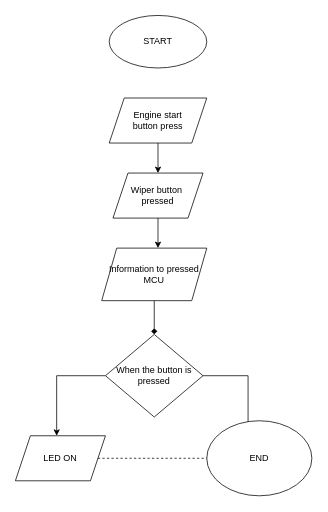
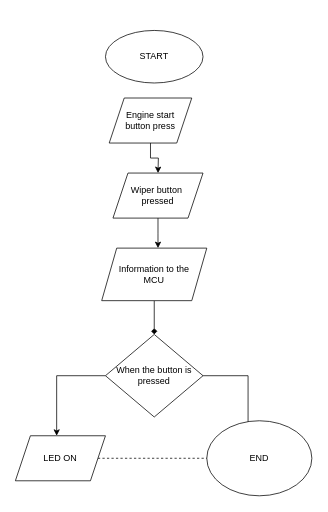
  <mxCell id="0" />
  <mxCell id="1" parent="0" />
- <mxCell id="2" value="START" style="ellipse;whiteSpace=wrap;html=1;" vertex="1" parent="1"><mxGeometry x="145" y="20" width="130" height="70" as="geometry" /></mxCell>
+ <mxCell id="2" value="START" style="ellipse;whiteSpace=wrap;html=1;" vertex="1" parent="1"><mxGeometry x="140" y="40" width="130" height="70" as="geometry" /></mxCell>
  <mxCell id="3" style="edgeStyle=orthogonalEdgeStyle;rounded=0;orthogonalLoop=1;jettySize=auto;html=1;" edge="1" parent="1" source="4"><mxGeometry relative="1" as="geometry"><mxPoint x="210" y="230" as="targetPoint" /></mxGeometry></mxCell>
- <mxCell id="4" value="Engine start&lt;br&gt;button press" style="shape=parallelogram;perimeter=parallelogramPerimeter;whiteSpace=wrap;html=1;fixedSize=1;" vertex="1" parent="1"><mxGeometry x="145" y="130" width="130" height="60" as="geometry" /></mxCell>
+ <mxCell id="4" value="Engine start&lt;br&gt;button press" style="shape=parallelogram;perimeter=parallelogramPerimeter;whiteSpace=wrap;html=1;fixedSize=1;" vertex="1" parent="1"><mxGeometry x="145" y="130" width="110" height="60" as="geometry" /></mxCell>
  <mxCell id="5" style="edgeStyle=orthogonalEdgeStyle;rounded=0;orthogonalLoop=1;jettySize=auto;html=1;" edge="1" parent="1" source="6"><mxGeometry relative="1" as="geometry"><mxPoint x="210" y="330" as="targetPoint" /></mxGeometry></mxCell>
  <mxCell id="6" value="Wiper button&amp;nbsp;&lt;br&gt;pressed" style="shape=parallelogram;perimeter=parallelogramPerimeter;whiteSpace=wrap;html=1;fixedSize=1;" vertex="1" parent="1"><mxGeometry x="150" y="230" width="120" height="60" as="geometry" /></mxCell>
  <mxCell id="7" style="edgeStyle=orthogonalEdgeStyle;rounded=0;orthogonalLoop=1;jettySize=auto;html=1;endArrow=diamond;" edge="1" parent="1" source="8" target="10"><mxGeometry relative="1" as="geometry" /></mxCell>
- <mxCell id="8" value="Information to pressed&lt;br&gt;MCU" style="shape=parallelogram;perimeter=parallelogramPerimeter;whiteSpace=wrap;html=1;fixedSize=1;" vertex="1" parent="1"><mxGeometry x="135" y="330" width="140" height="70" as="geometry" /></mxCell>
+ <mxCell id="8" value="Information to the&lt;br&gt;MCU" style="shape=parallelogram;perimeter=parallelogramPerimeter;whiteSpace=wrap;html=1;fixedSize=1;" vertex="1" parent="1"><mxGeometry x="135" y="330" width="140" height="70" as="geometry" /></mxCell>
  <mxCell id="9" style="edgeStyle=orthogonalEdgeStyle;rounded=0;orthogonalLoop=1;jettySize=auto;html=1;" edge="1" parent="1" source="10"><mxGeometry relative="1" as="geometry"><mxPoint x="75" y="580" as="targetPoint" /><Array as="points"><mxPoint x="75" y="500" /></Array></mxGeometry></mxCell>
  <mxCell id="10" value="When the button is pressed" style="rhombus;whiteSpace=wrap;html=1;" vertex="1" parent="1"><mxGeometry x="140" y="445" width="130" height="110" as="geometry" /></mxCell>
  <mxCell id="11" value="" style="edgeStyle=segmentEdgeStyle;endArrow=classic;html=1;rounded=0;" edge="1" parent="1"><mxGeometry width="50" height="50" relative="1" as="geometry"><mxPoint x="270" y="500" as="sourcePoint" /><mxPoint x="330" y="580" as="targetPoint" /><Array as="points"><mxPoint x="330" y="500" /></Array></mxGeometry></mxCell>
  <mxCell id="12" style="edgeStyle=none;rounded=0;orthogonalLoop=1;jettySize=auto;html=1;entryX=0.083;entryY=0.5;entryDx=0;entryDy=0;entryPerimeter=0;dashed=1;" edge="1" parent="1" source="13" target="14"><mxGeometry relative="1" as="geometry" /></mxCell>
  <mxCell id="13" value="LED ON" style="shape=parallelogram;perimeter=parallelogramPerimeter;whiteSpace=wrap;html=1;fixedSize=1;" vertex="1" parent="1"><mxGeometry x="20" y="580" width="120" height="60" as="geometry" /></mxCell>
  <mxCell id="14" value="END" style="ellipse;whiteSpace=wrap;html=1;" vertex="1" parent="1"><mxGeometry x="275" y="560" width="140" height="100" as="geometry" /></mxCell>
  <mxCell id="15" style="edgeStyle=none;rounded=0;orthogonalLoop=1;jettySize=auto;html=1;entryX=0.5;entryY=0;entryDx=0;entryDy=0;" edge="1" parent="1" source="14" target="14"><mxGeometry relative="1" as="geometry" /></mxCell>
